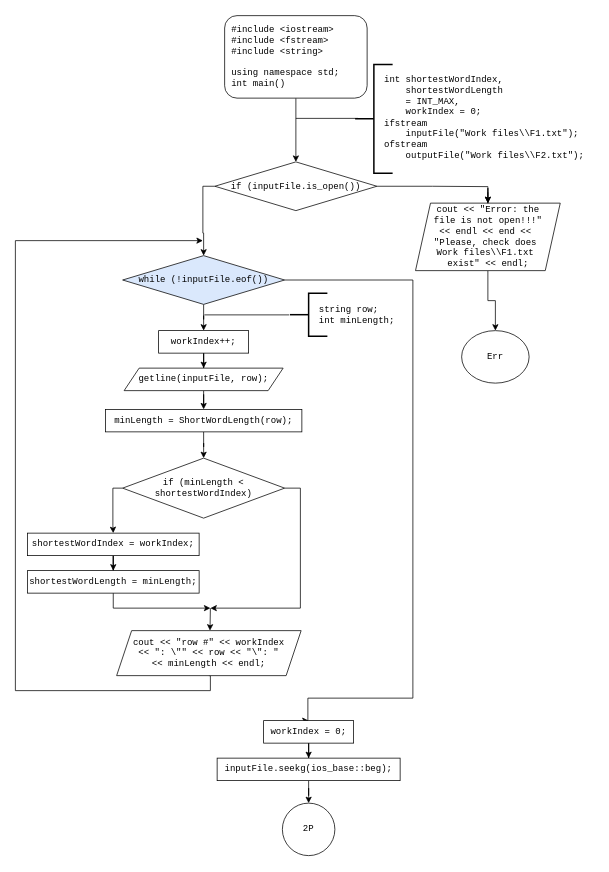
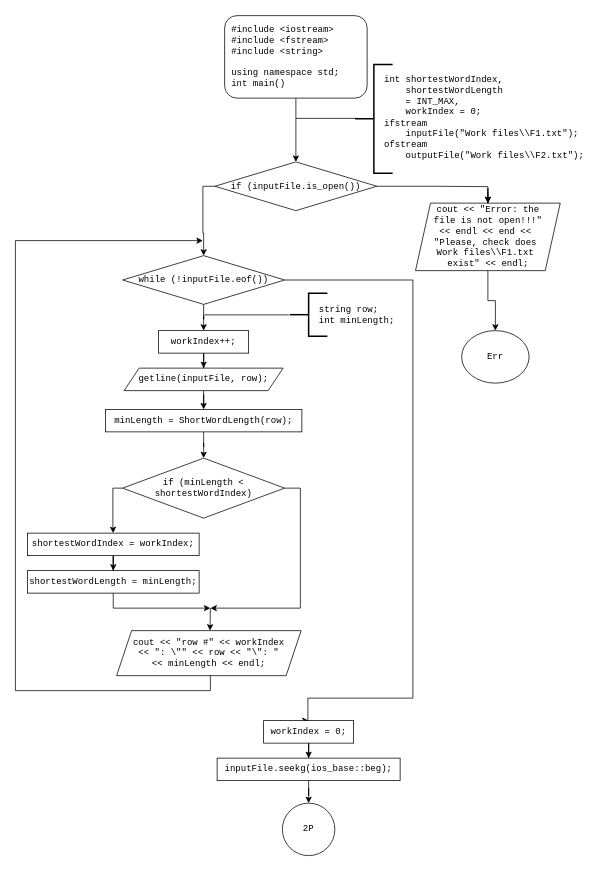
  <mxCell id="0" />
  <mxCell id="1" parent="0" />
  <mxCell id="2" style="edgeStyle=orthogonalEdgeStyle;rounded=0;orthogonalLoop=1;jettySize=auto;html=1;fontFamily=Courier New;" edge="1" parent="1" source="3" target="9"><mxGeometry relative="1" as="geometry" /></mxCell>
  <mxCell id="3" value="&lt;div&gt;&amp;nbsp;#include &amp;lt;iostream&amp;gt;&lt;/div&gt;&lt;div&gt;&amp;nbsp;#include &amp;lt;fstream&amp;gt;&lt;/div&gt;&lt;div&gt;&amp;nbsp;#include &amp;lt;string&amp;gt;&lt;/div&gt;&lt;div&gt;&lt;br&gt;&lt;/div&gt;&lt;div&gt;&amp;nbsp;using namespace std;&lt;/div&gt;&lt;div&gt;&amp;nbsp;int main()&lt;/div&gt;" style="rounded=1;whiteSpace=wrap;html=1;fontFamily=Courier New;align=left;" vertex="1" parent="1"><mxGeometry x="299" y="20" width="190" height="110" as="geometry" /></mxCell>
  <mxCell id="4" value="" style="strokeWidth=2;html=1;shape=mxgraph.flowchart.annotation_2;align=left;labelPosition=right;pointerEvents=1;fontFamily=Courier New;" vertex="1" parent="1"><mxGeometry x="473" y="85" width="50" height="145" as="geometry" /></mxCell>
  <mxCell id="5" value="" style="edgeStyle=orthogonalEdgeStyle;rounded=0;orthogonalLoop=1;jettySize=auto;html=1;fontFamily=Courier New;entryX=0.5;entryY=0;entryDx=0;entryDy=0;" edge="1" parent="1" source="6" target="34"><mxGeometry relative="1" as="geometry" /></mxCell>
  <mxCell id="6" value="&lt;div&gt;int shortestWordIndex,&amp;nbsp;&lt;/div&gt;&lt;div&gt;&amp;nbsp; &amp;nbsp; shortestWordLength&amp;nbsp;&lt;/div&gt;&lt;div&gt;&amp;nbsp; &amp;nbsp; = INT_MAX,&lt;/div&gt;&lt;div&gt;&amp;nbsp; &amp;nbsp; workIndex = 0;&lt;/div&gt;&lt;div&gt;&lt;div&gt;ifstream&amp;nbsp;&lt;/div&gt;&lt;div&gt;&amp;nbsp; &amp;nbsp; inputFile(&quot;Work files\\F1.txt&quot;);&lt;/div&gt;&lt;div&gt;ofstream&amp;nbsp;&lt;/div&gt;&lt;div&gt;&amp;nbsp; &amp;nbsp; outputFile(&quot;Work files\\F2.txt&quot;);&lt;/div&gt;&lt;/div&gt;" style="text;html=1;strokeColor=none;fillColor=none;align=left;verticalAlign=middle;whiteSpace=wrap;rounded=0;fontFamily=Courier New;" vertex="1" parent="1"><mxGeometry x="510" y="55.5" width="280" height="200" as="geometry" /></mxCell>
  <mxCell id="7" style="edgeStyle=orthogonalEdgeStyle;rounded=0;orthogonalLoop=1;jettySize=auto;html=1;fontFamily=Courier New;entryX=0.5;entryY=0;entryDx=0;entryDy=0;" edge="1" parent="1" source="9" target="13"><mxGeometry relative="1" as="geometry"><mxPoint x="350" y="340" as="targetPoint" /><Array as="points"><mxPoint x="270" y="248" /><mxPoint x="270" y="310" /><mxPoint x="271" y="310" /></Array></mxGeometry></mxCell>
  <mxCell id="8" style="edgeStyle=orthogonalEdgeStyle;rounded=0;orthogonalLoop=1;jettySize=auto;html=1;fontFamily=Courier New;" edge="1" parent="1" source="9"><mxGeometry relative="1" as="geometry"><mxPoint x="650" y="270" as="targetPoint" /><Array as="points"><mxPoint x="576" y="248" /><mxPoint x="650" y="248" /></Array></mxGeometry></mxCell>
  <mxCell id="9" value="if (inputFile.is_open())" style="rhombus;whiteSpace=wrap;html=1;fontFamily=Courier New;" vertex="1" parent="1"><mxGeometry x="286" y="215" width="216" height="65" as="geometry" /></mxCell>
  <mxCell id="10" value="" style="endArrow=none;html=1;fontFamily=Courier New;entryX=0;entryY=0.5;entryDx=0;entryDy=0;entryPerimeter=0;" edge="1" parent="1"><mxGeometry width="50" height="50" relative="1" as="geometry"><mxPoint x="394" y="157" as="sourcePoint" /><mxPoint x="477" y="157" as="targetPoint" /></mxGeometry></mxCell>
  <mxCell id="11" style="edgeStyle=orthogonalEdgeStyle;rounded=0;orthogonalLoop=1;jettySize=auto;html=1;fontFamily=Courier New;" edge="1" parent="1" source="13" target="15"><mxGeometry relative="1" as="geometry" /></mxCell>
  <mxCell id="12" style="edgeStyle=orthogonalEdgeStyle;rounded=0;orthogonalLoop=1;jettySize=auto;html=1;fontFamily=Courier New;entryX=0.5;entryY=0;entryDx=0;entryDy=0;" edge="1" parent="1" source="13" target="37"><mxGeometry relative="1" as="geometry"><mxPoint x="410" y="960" as="targetPoint" /><Array as="points"><mxPoint x="550" y="372" /><mxPoint x="550" y="930" /><mxPoint x="410" y="930" /><mxPoint x="410" y="960" /><mxPoint x="411" y="960" /></Array></mxGeometry></mxCell>
- <mxCell id="13" value="while (!inputFile.eof())" style="rhombus;whiteSpace=wrap;html=1;fontFamily=Courier New;fillColor=#dae8fc;" vertex="1" parent="1"><mxGeometry x="163" y="340" width="216" height="65" as="geometry" /></mxCell>
+ <mxCell id="13" value="while (!inputFile.eof())" style="rhombus;whiteSpace=wrap;html=1;fontFamily=Courier New;" vertex="1" parent="1"><mxGeometry x="163" y="340" width="216" height="65" as="geometry" /></mxCell>
  <mxCell id="14" style="edgeStyle=orthogonalEdgeStyle;rounded=0;orthogonalLoop=1;jettySize=auto;html=1;entryX=0.5;entryY=0;entryDx=0;entryDy=0;fontFamily=Courier New;" edge="1" parent="1" source="15" target="17"><mxGeometry relative="1" as="geometry" /></mxCell>
  <mxCell id="15" value="workIndex++;" style="rounded=0;whiteSpace=wrap;html=1;fontFamily=Courier New;" vertex="1" parent="1"><mxGeometry x="211" y="440" width="120" height="30" as="geometry" /></mxCell>
  <mxCell id="16" style="edgeStyle=orthogonalEdgeStyle;rounded=0;orthogonalLoop=1;jettySize=auto;html=1;entryX=0.5;entryY=0;entryDx=0;entryDy=0;fontFamily=Courier New;" edge="1" parent="1" source="17" target="22"><mxGeometry relative="1" as="geometry" /></mxCell>
  <mxCell id="17" value="getline(inputFile, row);" style="shape=parallelogram;perimeter=parallelogramPerimeter;whiteSpace=wrap;html=1;fixedSize=1;fontFamily=Courier New;" vertex="1" parent="1"><mxGeometry x="165" y="490" width="212" height="30" as="geometry" /></mxCell>
  <mxCell id="18" value="" style="strokeWidth=2;html=1;shape=mxgraph.flowchart.annotation_2;align=left;labelPosition=right;pointerEvents=1;fontFamily=Courier New;" vertex="1" parent="1"><mxGeometry x="386" y="390" width="50" height="57.5" as="geometry" /></mxCell>
  <mxCell id="19" value="" style="endArrow=none;html=1;fontFamily=Courier New;" edge="1" parent="1"><mxGeometry width="50" height="50" relative="1" as="geometry"><mxPoint x="272" y="419" as="sourcePoint" /><mxPoint x="385" y="419" as="targetPoint" /></mxGeometry></mxCell>
  <mxCell id="20" value="string row;&lt;br&gt;int minLength;" style="text;html=1;strokeColor=none;fillColor=none;align=left;verticalAlign=middle;whiteSpace=wrap;rounded=0;fontFamily=Courier New;" vertex="1" parent="1"><mxGeometry x="423" y="403.75" width="130" height="30" as="geometry" /></mxCell>
  <mxCell id="21" style="edgeStyle=orthogonalEdgeStyle;rounded=0;orthogonalLoop=1;jettySize=auto;html=1;entryX=0.5;entryY=0;entryDx=0;entryDy=0;fontFamily=Courier New;" edge="1" parent="1" source="22" target="25"><mxGeometry relative="1" as="geometry" /></mxCell>
  <mxCell id="22" value="minLength = ShortWordLength(row);" style="rounded=0;whiteSpace=wrap;html=1;fontFamily=Courier New;" vertex="1" parent="1"><mxGeometry x="140" y="545" width="262" height="30" as="geometry" /></mxCell>
  <mxCell id="23" style="edgeStyle=orthogonalEdgeStyle;rounded=0;orthogonalLoop=1;jettySize=auto;html=1;fontFamily=Courier New;entryX=0.5;entryY=0;entryDx=0;entryDy=0;" edge="1" parent="1" source="25" target="27"><mxGeometry relative="1" as="geometry"><mxPoint x="150" y="730" as="targetPoint" /><Array as="points"><mxPoint x="150" y="650" /><mxPoint x="150" y="700" /><mxPoint x="151" y="700" /></Array></mxGeometry></mxCell>
  <mxCell id="24" style="edgeStyle=orthogonalEdgeStyle;rounded=0;orthogonalLoop=1;jettySize=auto;html=1;fontFamily=Courier New;" edge="1" parent="1" source="25"><mxGeometry relative="1" as="geometry"><mxPoint x="280" y="810" as="targetPoint" /><Array as="points"><mxPoint x="400" y="650" /><mxPoint x="400" y="810" /></Array></mxGeometry></mxCell>
  <mxCell id="25" value="if (minLength &amp;lt; shortestWordIndex)" style="rhombus;whiteSpace=wrap;html=1;fontFamily=Courier New;" vertex="1" parent="1"><mxGeometry x="163" y="610" width="216" height="80" as="geometry" /></mxCell>
  <mxCell id="26" style="edgeStyle=orthogonalEdgeStyle;rounded=0;orthogonalLoop=1;jettySize=auto;html=1;entryX=0.5;entryY=0;entryDx=0;entryDy=0;fontFamily=Courier New;" edge="1" parent="1" source="27" target="29"><mxGeometry relative="1" as="geometry" /></mxCell>
  <mxCell id="27" value="shortestWordIndex = workIndex;" style="rounded=0;whiteSpace=wrap;html=1;fontFamily=Courier New;" vertex="1" parent="1"><mxGeometry x="36" y="710" width="229" height="30" as="geometry" /></mxCell>
  <mxCell id="28" style="edgeStyle=orthogonalEdgeStyle;rounded=0;orthogonalLoop=1;jettySize=auto;html=1;fontFamily=Courier New;" edge="1" parent="1" source="29"><mxGeometry relative="1" as="geometry"><mxPoint x="280" y="810" as="targetPoint" /><Array as="points"><mxPoint x="151" y="810" /><mxPoint x="270" y="810" /></Array></mxGeometry></mxCell>
  <mxCell id="29" value="shortestWordLength = minLength;" style="rounded=0;whiteSpace=wrap;html=1;fontFamily=Courier New;" vertex="1" parent="1"><mxGeometry x="36" y="760" width="229" height="30" as="geometry" /></mxCell>
  <mxCell id="30" value="" style="endArrow=classic;html=1;fontFamily=Courier New;edgeStyle=orthogonalEdgeStyle;arcSize=0;exitX=0.5;exitY=1;exitDx=0;exitDy=0;" edge="1" parent="1" source="31"><mxGeometry width="50" height="50" relative="1" as="geometry"><mxPoint x="280" y="900" as="sourcePoint" /><mxPoint x="270" y="320" as="targetPoint" /><Array as="points"><mxPoint x="280" y="900" /><mxPoint x="280" y="920" /><mxPoint x="20" y="920" /><mxPoint x="20" y="320" /></Array></mxGeometry></mxCell>
  <mxCell id="31" value="cout &amp;lt;&amp;lt; &quot;row #&quot; &amp;lt;&amp;lt; workIndex &lt;br&gt;&amp;lt;&amp;lt; &quot;: \&quot;&quot; &amp;lt;&amp;lt; row &amp;lt;&amp;lt; &quot;\&quot;: &quot; &lt;br&gt;&amp;lt;&amp;lt; minLength &amp;lt;&amp;lt; endl;" style="shape=parallelogram;perimeter=parallelogramPerimeter;whiteSpace=wrap;html=1;fixedSize=1;fontFamily=Courier New;" vertex="1" parent="1"><mxGeometry x="155" y="840" width="246" height="60" as="geometry" /></mxCell>
  <mxCell id="32" value="" style="endArrow=classic;html=1;fontFamily=Courier New;" edge="1" parent="1"><mxGeometry width="50" height="50" relative="1" as="geometry"><mxPoint x="280" y="810" as="sourcePoint" /><mxPoint x="279.5" y="840" as="targetPoint" /></mxGeometry></mxCell>
  <mxCell id="33" style="edgeStyle=orthogonalEdgeStyle;rounded=0;orthogonalLoop=1;jettySize=auto;html=1;fontFamily=Courier New;entryX=0.5;entryY=0;entryDx=0;entryDy=0;" edge="1" parent="1" source="34" target="35"><mxGeometry relative="1" as="geometry"><mxPoint x="650" y="410" as="targetPoint" /></mxGeometry></mxCell>
  <mxCell id="34" value="&lt;div&gt;cout &amp;lt;&amp;lt;&amp;nbsp;&lt;span&gt;&quot;Error: the&lt;/span&gt;&lt;/div&gt;&lt;div&gt;&lt;span&gt;&amp;nbsp;file is not open!!!&quot;&amp;nbsp;&lt;/span&gt;&lt;/div&gt;&lt;div&gt;&amp;lt;&amp;lt; endl &amp;lt;&amp;lt; end&amp;nbsp;&lt;span&gt;&amp;lt;&amp;lt;&amp;nbsp;&lt;/span&gt;&lt;/div&gt;&lt;div&gt;&lt;span&gt;&quot;Please, check does&amp;nbsp;&lt;/span&gt;&lt;/div&gt;&lt;div&gt;&lt;span&gt;Work files\\F1.txt&amp;nbsp;&lt;/span&gt;&lt;/div&gt;&lt;div&gt;&lt;span&gt;exist&quot;&amp;nbsp;&lt;/span&gt;&lt;span&gt;&amp;lt;&amp;lt; endl;&lt;/span&gt;&lt;/div&gt;" style="shape=parallelogram;perimeter=parallelogramPerimeter;whiteSpace=wrap;html=1;fixedSize=1;fontFamily=Courier New;align=center;" vertex="1" parent="1"><mxGeometry x="553.5" y="270" width="193" height="90" as="geometry" /></mxCell>
  <mxCell id="35" value="Err" style="ellipse;whiteSpace=wrap;html=1;aspect=fixed;fontFamily=Courier New;" vertex="1" parent="1"><mxGeometry x="615" y="440" width="90" height="70" as="geometry" /></mxCell>
  <mxCell id="36" style="edgeStyle=orthogonalEdgeStyle;rounded=0;orthogonalLoop=1;jettySize=auto;html=1;entryX=0.5;entryY=0;entryDx=0;entryDy=0;fontFamily=Courier New;" edge="1" parent="1" source="37" target="39"><mxGeometry relative="1" as="geometry" /></mxCell>
  <mxCell id="37" value="workIndex = 0;" style="rounded=0;whiteSpace=wrap;html=1;fontFamily=Courier New;" vertex="1" parent="1"><mxGeometry x="351" y="960" width="120" height="30" as="geometry" /></mxCell>
  <mxCell id="38" style="edgeStyle=orthogonalEdgeStyle;rounded=0;orthogonalLoop=1;jettySize=auto;html=1;fontFamily=Courier New;" edge="1" parent="1" source="39" target="40"><mxGeometry relative="1" as="geometry" /></mxCell>
  <mxCell id="39" value="inputFile.seekg(ios_base::beg);" style="rounded=0;whiteSpace=wrap;html=1;fontFamily=Courier New;" vertex="1" parent="1"><mxGeometry x="289" y="1010" width="244" height="30" as="geometry" /></mxCell>
  <mxCell id="40" value="2P" style="ellipse;whiteSpace=wrap;html=1;aspect=fixed;fontFamily=Courier New;" vertex="1" parent="1"><mxGeometry x="376" y="1070" width="70" height="70" as="geometry" /></mxCell>
